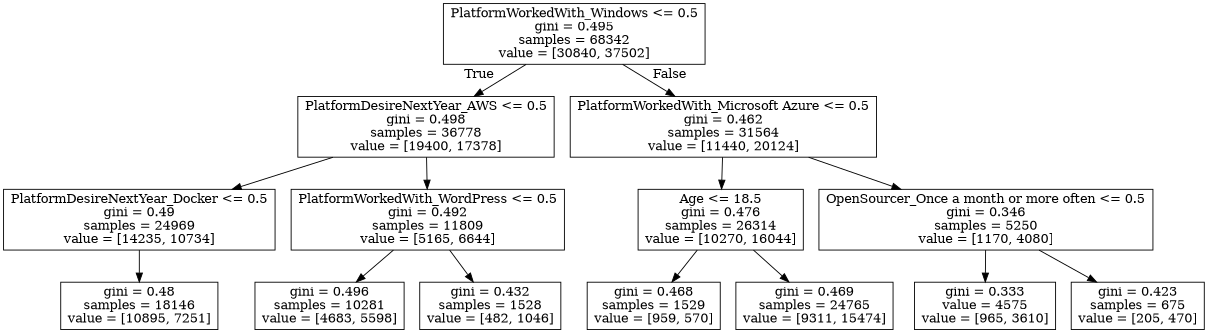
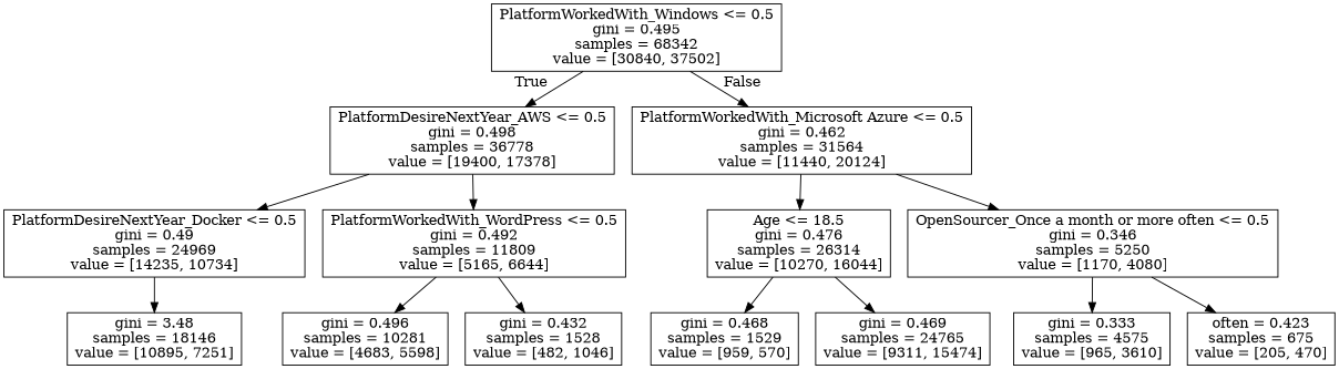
  digraph {
    node [shape=box]
    n1 [label="PlatformWorkedWith_Windows <= 0.5\ngini = 0.495\nsamples = 68342\nvalue = [30840, 37502]"]
    n2 [label="PlatformDesireNextYear_AWS <= 0.5\ngini = 0.498\nsamples = 36778\nvalue = [19400, 17378]"]
    n3 [label="PlatformWorkedWith_Microsoft Azure <= 0.5\ngini = 0.462\nsamples = 31564\nvalue = [11440, 20124]"]
    n4 [label="PlatformDesireNextYear_Docker <= 0.5\ngini = 0.49\nsamples = 24969\nvalue = [14235, 10734]"]
    n5 [label="PlatformWorkedWith_WordPress <= 0.5\ngini = 0.492\nsamples = 11809\nvalue = [5165, 6644]"]
    n6 [label="Age <= 18.5\ngini = 0.476\nsamples = 26314\nvalue = [10270, 16044]"]
    n7 [label="OpenSourcer_Once a month or more often <= 0.5\ngini = 0.346\nsamples = 5250\nvalue = [1170, 4080]"]
-   n8 [label="gini = 0.48\nsamples = 18146\nvalue = [10895, 7251]"]
+   n8 [label="gini = 3.48\nsamples = 18146\nvalue = [10895, 7251]"]
    n9 [label="gini = 0.496\nsamples = 10281\nvalue = [4683, 5598]"]
    n10 [label="gini = 0.432\nsamples = 1528\nvalue = [482, 1046]"]
    n11 [label="gini = 0.468\nsamples = 1529\nvalue = [959, 570]"]
    n12 [label="gini = 0.469\nsamples = 24765\nvalue = [9311, 15474]"]
-   n13 [label="gini = 0.333\nvalue = 4575\nvalue = [965, 3610]"]
-   n14 [label="gini = 0.423\nsamples = 675\nvalue = [205, 470]"]
+   n13 [label="gini = 0.333\nsamples = 4575\nvalue = [965, 3610]"]
+   n14 [label="often = 0.423\nsamples = 675\nvalue = [205, 470]"]
    n1 -> n2 [headlabel=True labelangle=45 labeldistance=2.5]
    n1 -> n3 [headlabel=False labelangle=-45 labeldistance=2.5]
    n2 -> n4
    n2 -> n5
    n3 -> n6
    n3 -> n7
    n4 -> n8
    n5 -> n9
    n5 -> n10
    n6 -> n11
    n6 -> n12
    n7 -> n13
    n7 -> n14
  }
